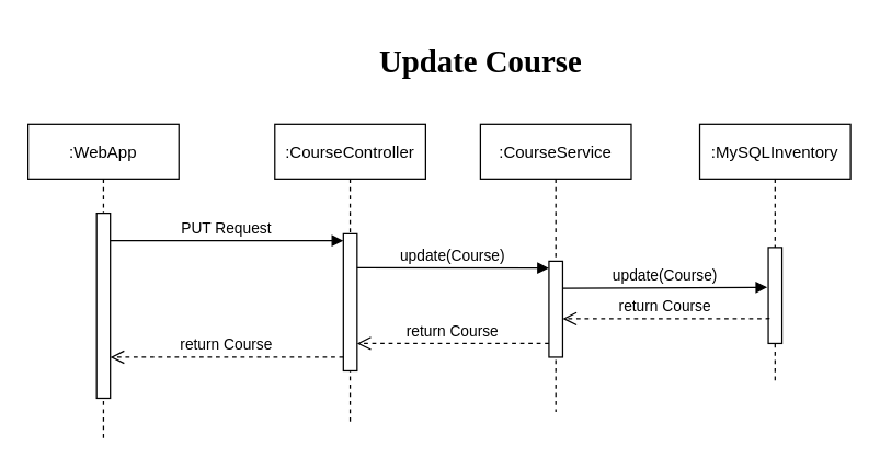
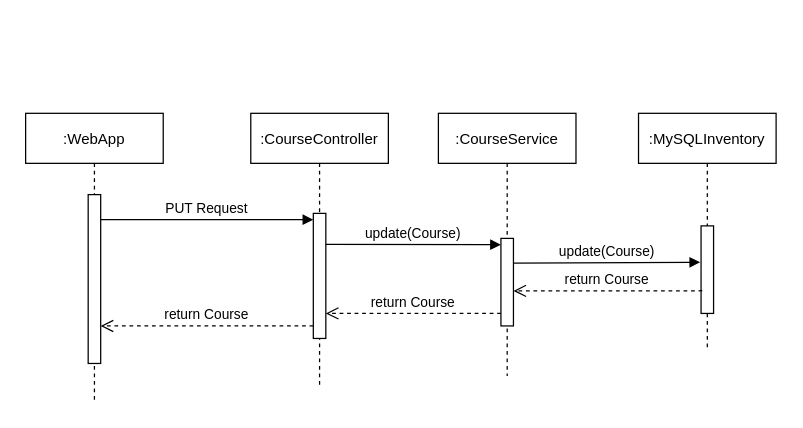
  <mxCell id="0" />
  <mxCell id="1" parent="0" />
  <mxCell id="2" value=":WebApp" style="shape=umlLifeline;perimeter=lifelinePerimeter;container=1;collapsible=0;recursiveResize=0;rounded=0;shadow=0;strokeWidth=1;" parent="1" vertex="1"><mxGeometry x="20" y="90" width="110" height="230" as="geometry" /></mxCell>
  <mxCell id="3" value="" style="points=[];perimeter=orthogonalPerimeter;rounded=0;shadow=0;strokeWidth=1;" parent="2" vertex="1"><mxGeometry x="50" y="65" width="10" height="135" as="geometry" /></mxCell>
  <mxCell id="4" value=":CourseController" style="shape=umlLifeline;perimeter=lifelinePerimeter;container=1;collapsible=0;recursiveResize=0;rounded=0;shadow=0;strokeWidth=1;" parent="1" vertex="1"><mxGeometry x="200" y="90" width="110" height="220" as="geometry" /></mxCell>
  <mxCell id="5" value="" style="points=[];perimeter=orthogonalPerimeter;rounded=0;shadow=0;strokeWidth=1;" parent="4" vertex="1"><mxGeometry x="50" y="80" width="10" height="100" as="geometry" /></mxCell>
  <mxCell id="6" value="return Course" style="verticalAlign=bottom;endArrow=open;dashed=1;endSize=8;shadow=0;strokeWidth=1;exitX=0.1;exitY=0.654;exitDx=0;exitDy=0;exitPerimeter=0;" parent="4" edge="1"><mxGeometry relative="1" as="geometry"><mxPoint x="-120" y="170" as="targetPoint" /><mxPoint x="50" y="170" as="sourcePoint" /></mxGeometry></mxCell>
  <mxCell id="7" value="PUT Request" style="verticalAlign=bottom;endArrow=block;entryX=0;entryY=0;shadow=0;strokeWidth=1;" parent="1" edge="1"><mxGeometry relative="1" as="geometry"><mxPoint x="80" y="175" as="sourcePoint" /><mxPoint x="250" y="175" as="targetPoint" /></mxGeometry></mxCell>
- <mxCell id="8" value="&lt;h1&gt;&lt;font style=&quot;font-size: 23px&quot; face=&quot;Tahoma&quot;&gt;&lt;b&gt;Update Course&lt;/b&gt;&lt;/font&gt;&lt;/h1&gt;" style="text;html=1;align=center;verticalAlign=middle;resizable=0;points=[];autosize=1;" parent="1" vertex="1"><mxGeometry x="260" y="20" width="180" height="50" as="geometry" /></mxCell>
  <mxCell id="9" value=":MySQLInventory" style="shape=umlLifeline;perimeter=lifelinePerimeter;container=1;collapsible=0;recursiveResize=0;rounded=0;shadow=0;strokeWidth=1;" parent="1" vertex="1"><mxGeometry x="510" y="90" width="110" height="190" as="geometry" /></mxCell>
  <mxCell id="10" value="" style="points=[];perimeter=orthogonalPerimeter;rounded=0;shadow=0;strokeWidth=1;" parent="9" vertex="1"><mxGeometry x="50" y="90" width="10" height="70" as="geometry" /></mxCell>
  <mxCell id="11" value="update(Course)" style="verticalAlign=bottom;endArrow=block;shadow=0;strokeWidth=1;entryX=-0.071;entryY=0.416;entryDx=0;entryDy=0;entryPerimeter=0;" parent="9" target="10" edge="1"><mxGeometry relative="1" as="geometry"><mxPoint x="-100" y="119.71" as="sourcePoint" /><mxPoint x="55" y="120" as="targetPoint" /></mxGeometry></mxCell>
  <mxCell id="12" value=":CourseService" style="shape=umlLifeline;perimeter=lifelinePerimeter;container=1;collapsible=0;recursiveResize=0;rounded=0;shadow=0;strokeWidth=1;" parent="1" vertex="1"><mxGeometry x="350" y="90" width="110" height="210" as="geometry" /></mxCell>
  <mxCell id="13" value="" style="points=[];perimeter=orthogonalPerimeter;rounded=0;shadow=0;strokeWidth=1;" parent="12" vertex="1"><mxGeometry x="50" y="100" width="10" height="70" as="geometry" /></mxCell>
  <mxCell id="14" value="update(Course)" style="verticalAlign=bottom;endArrow=block;shadow=0;strokeWidth=1;" parent="12" edge="1"><mxGeometry relative="1" as="geometry"><mxPoint x="-90" y="104.71" as="sourcePoint" /><mxPoint x="50" y="105" as="targetPoint" /></mxGeometry></mxCell>
  <mxCell id="15" value="return Course" style="verticalAlign=bottom;endArrow=open;dashed=1;endSize=8;shadow=0;strokeWidth=1;exitX=0.1;exitY=0.654;exitDx=0;exitDy=0;exitPerimeter=0;" parent="12" edge="1"><mxGeometry relative="1" as="geometry"><mxPoint x="-90" y="160" as="targetPoint" /><mxPoint x="50" y="160" as="sourcePoint" /></mxGeometry></mxCell>
  <mxCell id="16" value="return Course" style="verticalAlign=bottom;endArrow=open;dashed=1;endSize=8;shadow=0;strokeWidth=1;exitX=0.1;exitY=0.654;exitDx=0;exitDy=0;exitPerimeter=0;" parent="1" edge="1"><mxGeometry relative="1" as="geometry"><mxPoint x="410" y="232" as="targetPoint" /><mxPoint x="561" y="231.86" as="sourcePoint" /></mxGeometry></mxCell>
